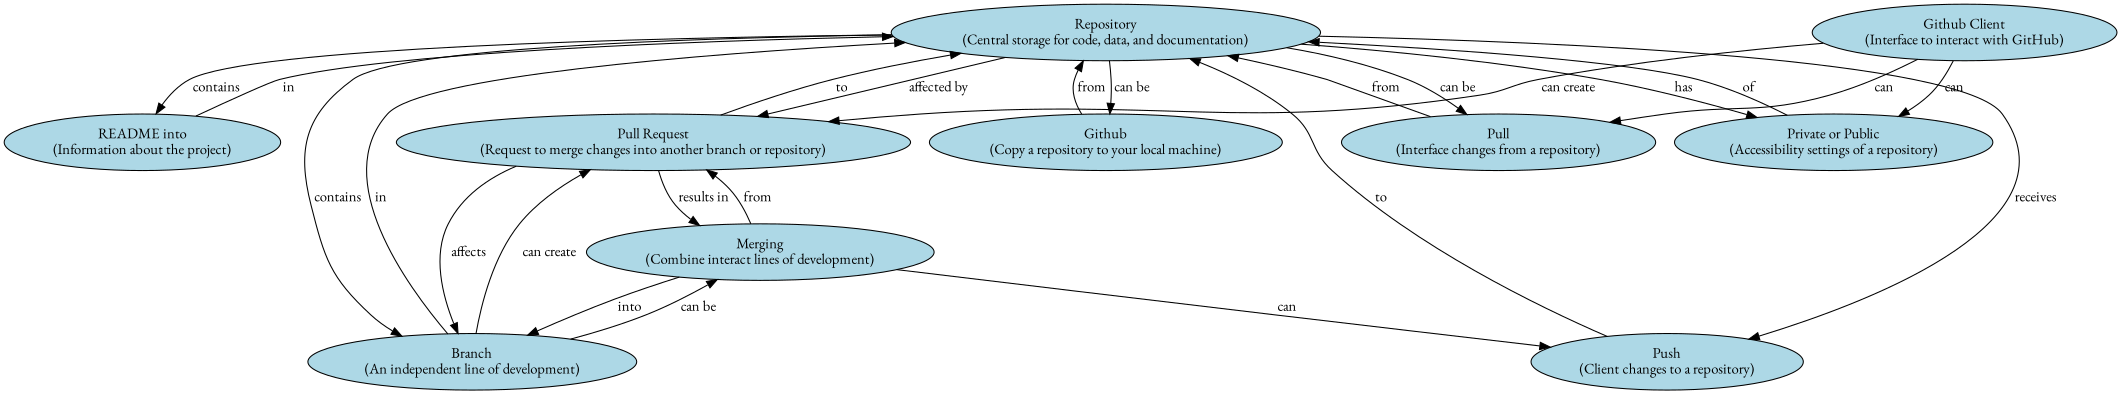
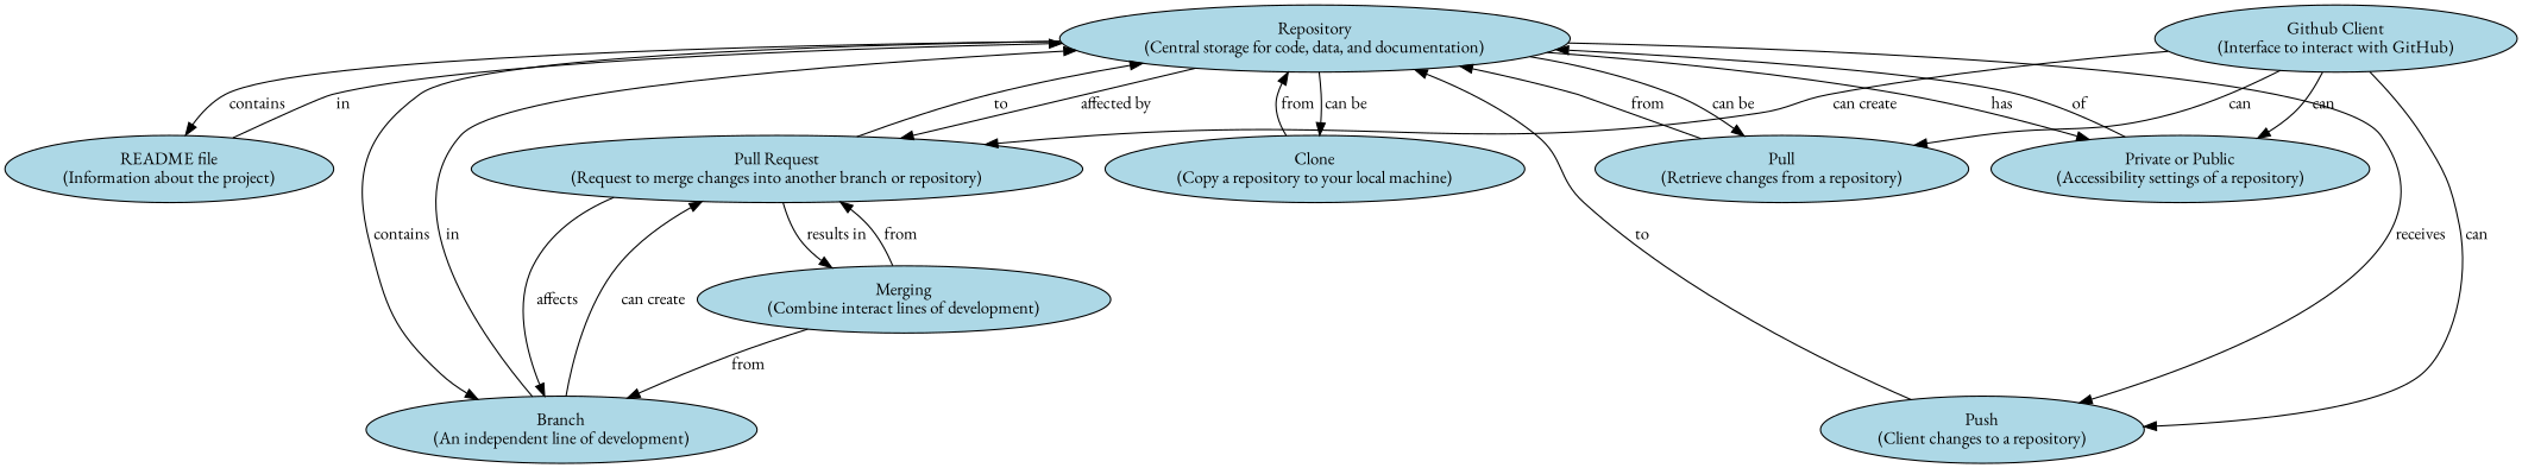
  digraph {
    fontname="EB Garamond"
    node [fillcolor=lightblue fontname="EB Garamond" shape=ellipse style=filled]
    edge [fontname="EB Garamond"]
    n1 [label="Repository\n(Central storage for code, data, and documentation)"]
    n2 [label="Push\n(Client changes to a repository)"]
-   n3 [label="Github\n(Copy a repository to your local machine)"]
-   n4 [label="Pull\n(Interface changes from a repository)"]
+   n3 [label="Clone\n(Copy a repository to your local machine)"]
+   n4 [label="Pull\n(Retrieve changes from a repository)"]
    n5 [label="Pull Request\n(Request to merge changes into another branch or repository)"]
    n6 [label="Branch\n(An independent line of development)"]
-   n7 [label="README into\n(Information about the project)"]
+   n7 [label="README file\n(Information about the project)"]
    n8 [label="Private or Public\n(Accessibility settings of a repository)"]
    n9 [label="Merging\n(Combine interact lines of development)"]
    n10 [label="Github Client\n(Interface to interact with GitHub)"]
    n1 -> n2 [label=" receives"]
    n1 -> n3 [label=" can be"]
    n1 -> n4 [label=" can be"]
    n1 -> n5 [label=" affected by"]
    n1 -> n6 [label=" contains"]
    n1 -> n7 [label=" contains"]
    n1 -> n8 [label=" has"]
    n2 -> n1 [label=" to"]
    n3 -> n1 [label=" from"]
    n4 -> n1 [label=" from"]
    n5 -> n1 [label=" to"]
    n5 -> n6 [label=" affects"]
    n5 -> n9 [label=" results in"]
    n6 -> n1 [label=" in"]
    n6 -> n5 [label=" can create"]
-   n6 -> n9 [label=" can be"]
    n7 -> n1 [label=" in"]
    n8 -> n1 [label=" of"]
    n9 -> n5 [label=" from"]
-   n9 -> n6 [label=" into"]
-   n9 -> n2 [label=" can"]
+   n9 -> n6 [label=" from"]
+   n10 -> n2 [label=" can"]
    n10 -> n4 [label=" can"]
    n10 -> n5 [label=" can create"]
    n10 -> n8 [label=" can"]
  }
